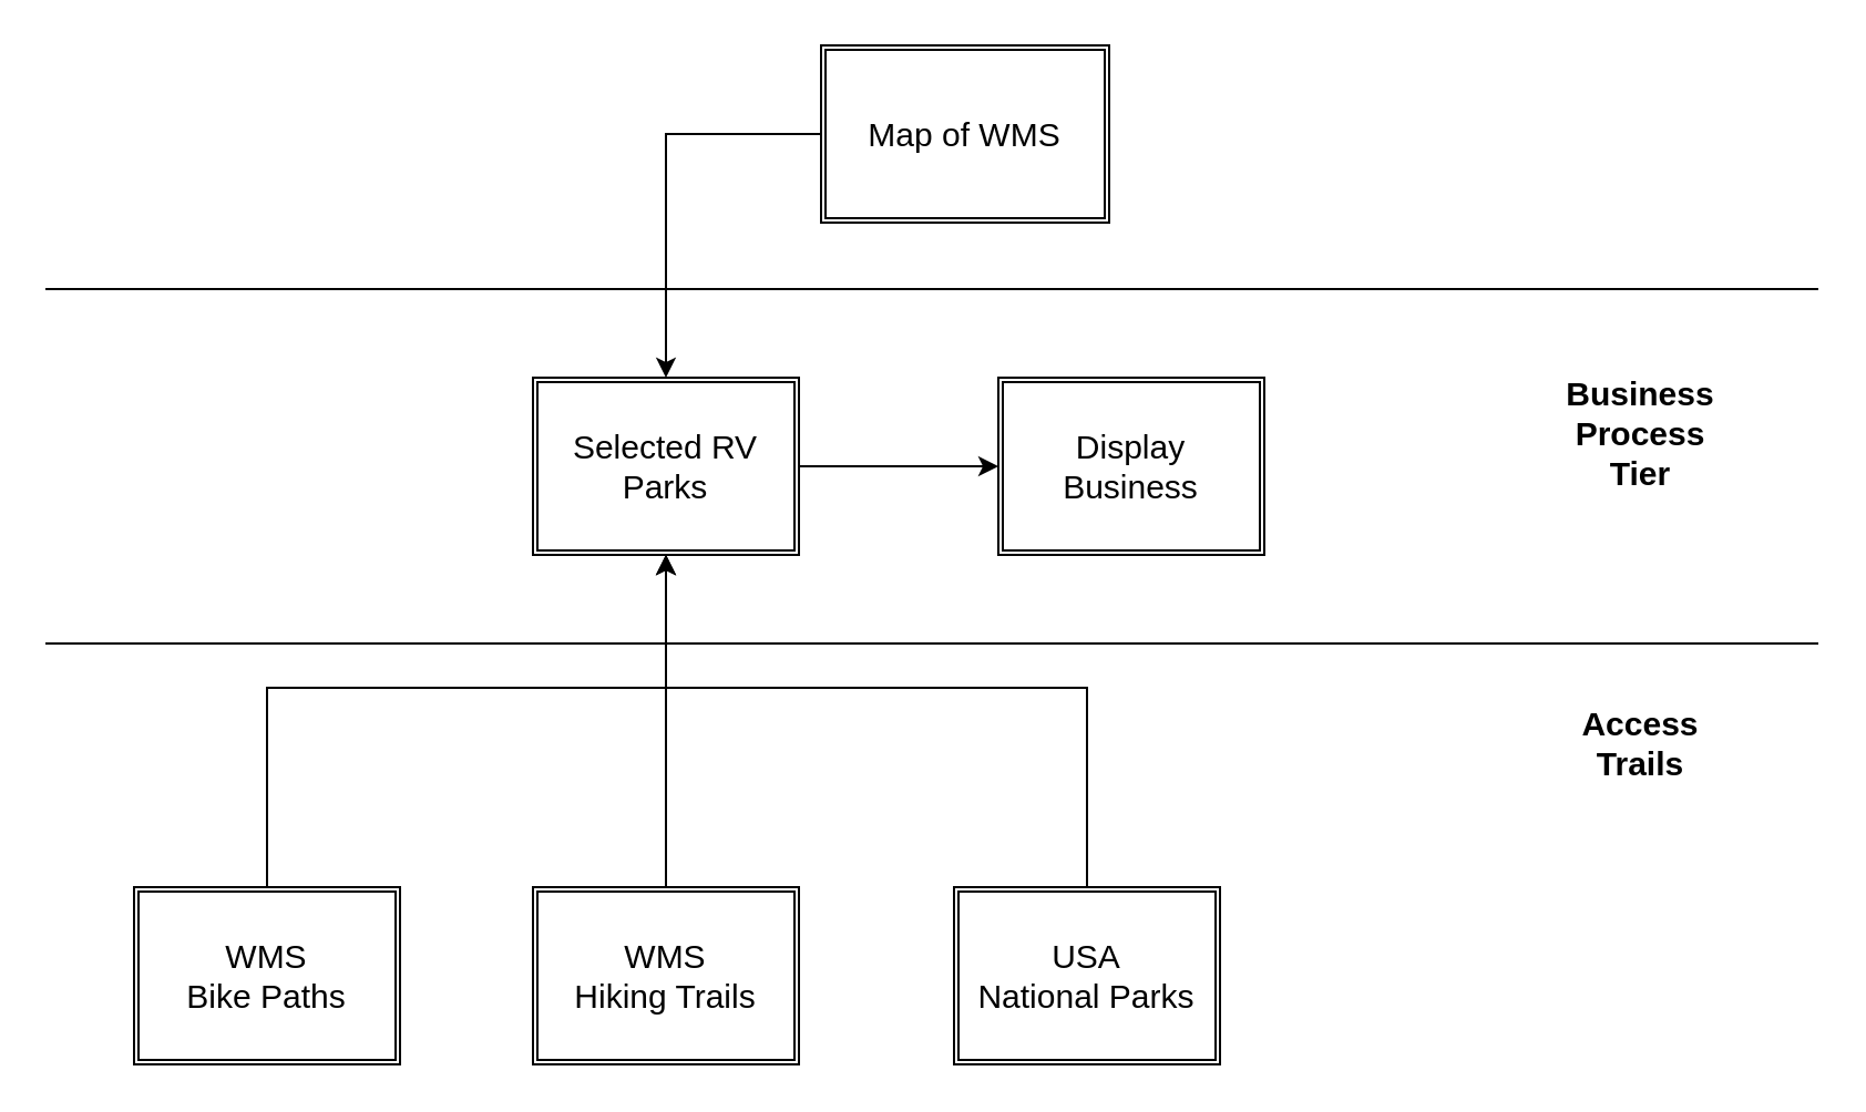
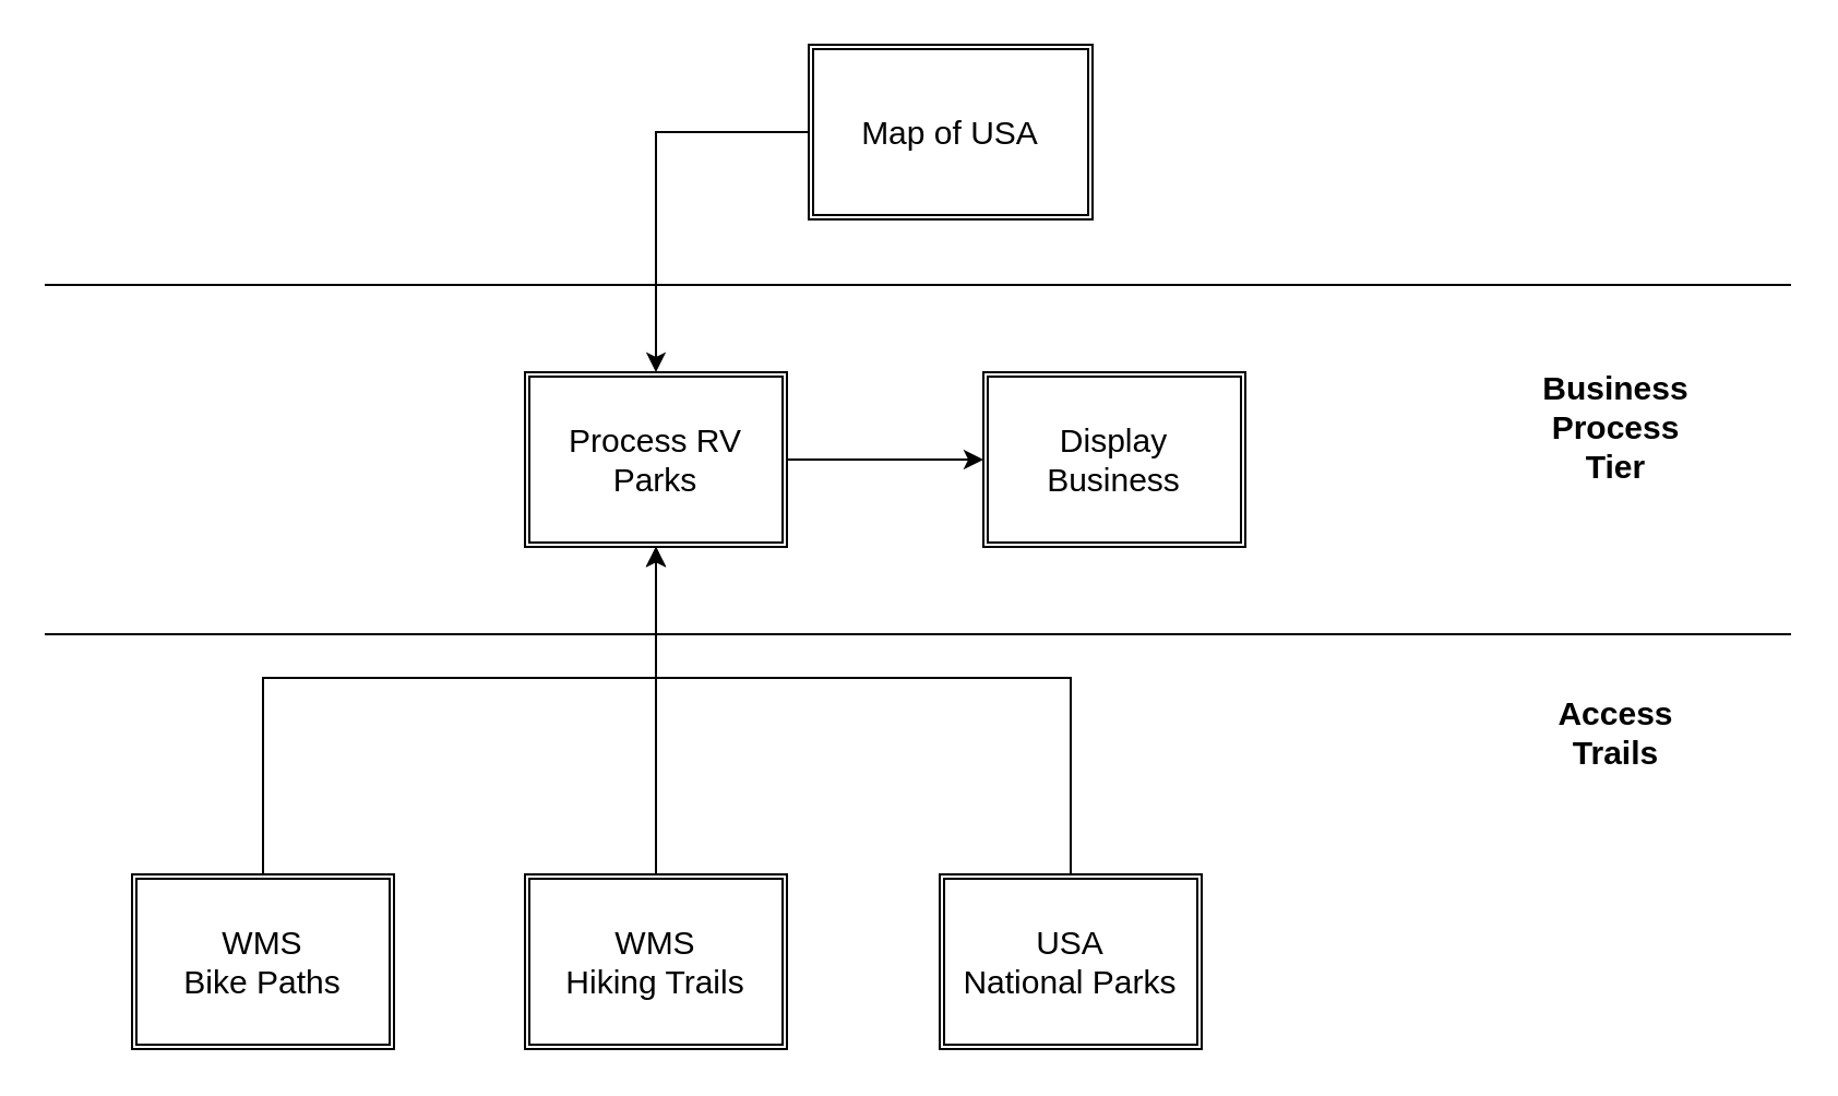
  <mxCell id="0" />
  <mxCell id="1" parent="0" />
  <mxCell id="2" value="" style="endArrow=none;html=1;" edge="1" parent="1"><mxGeometry width="50" height="50" relative="1" as="geometry"><mxPoint x="20" y="130" as="sourcePoint" /><mxPoint x="820" y="130" as="targetPoint" /></mxGeometry></mxCell>
  <mxCell id="3" value="Business Process Tier" style="text;html=1;strokeColor=none;fillColor=none;align=center;verticalAlign=middle;whiteSpace=wrap;rounded=0;fontSize=15;fontStyle=1" vertex="1" parent="1"><mxGeometry x="700" y="170" width="80" height="50" as="geometry" /></mxCell>
  <mxCell id="4" value="Access Trails" style="text;html=1;strokeColor=none;fillColor=none;align=center;verticalAlign=middle;whiteSpace=wrap;rounded=0;fontSize=15;fontStyle=1" vertex="1" parent="1"><mxGeometry x="700" y="310" width="80" height="50" as="geometry" /></mxCell>
  <mxCell id="5" style="edgeStyle=orthogonalEdgeStyle;rounded=0;orthogonalLoop=1;jettySize=auto;html=1;fontSize=15;" edge="1" parent="1" source="6" target="16"><mxGeometry relative="1" as="geometry" /></mxCell>
- <mxCell id="6" value="Selected RV Parks" style="shape=ext;double=1;rounded=0;whiteSpace=wrap;html=1;fontSize=15;" vertex="1" parent="1"><mxGeometry x="240" y="170" width="120" height="80" as="geometry" /></mxCell>
+ <mxCell id="6" value="Process RV Parks" style="shape=ext;double=1;rounded=0;whiteSpace=wrap;html=1;fontSize=15;" vertex="1" parent="1"><mxGeometry x="240" y="170" width="120" height="80" as="geometry" /></mxCell>
  <mxCell id="7" style="edgeStyle=orthogonalEdgeStyle;rounded=0;orthogonalLoop=1;jettySize=auto;html=1;entryX=0.5;entryY=0;entryDx=0;entryDy=0;fontSize=15;" edge="1" parent="1" source="8" target="6"><mxGeometry relative="1" as="geometry" /></mxCell>
- <mxCell id="8" value="Map of WMS" style="shape=ext;double=1;rounded=0;whiteSpace=wrap;html=1;fontSize=15;" vertex="1" parent="1"><mxGeometry x="370" y="20" width="130" height="80" as="geometry" /></mxCell>
+ <mxCell id="8" value="Map of USA" style="shape=ext;double=1;rounded=0;whiteSpace=wrap;html=1;fontSize=15;" vertex="1" parent="1"><mxGeometry x="370" y="20" width="130" height="80" as="geometry" /></mxCell>
  <mxCell id="9" style="edgeStyle=orthogonalEdgeStyle;rounded=0;orthogonalLoop=1;jettySize=auto;html=1;entryX=0.5;entryY=1;entryDx=0;entryDy=0;fontSize=15;" edge="1" parent="1" source="10" target="6"><mxGeometry relative="1" as="geometry"><Array as="points"><mxPoint x="120" y="310" /><mxPoint x="300" y="310" /></Array></mxGeometry></mxCell>
  <mxCell id="10" value="WMS&lt;br&gt;Bike Paths" style="shape=ext;double=1;rounded=0;whiteSpace=wrap;html=1;fontSize=15;" vertex="1" parent="1"><mxGeometry x="60" y="400" width="120" height="80" as="geometry" /></mxCell>
  <mxCell id="11" value="" style="endArrow=none;html=1;" edge="1" parent="1"><mxGeometry width="50" height="50" relative="1" as="geometry"><mxPoint x="20" y="290" as="sourcePoint" /><mxPoint x="820" y="290" as="targetPoint" /></mxGeometry></mxCell>
  <mxCell id="12" style="edgeStyle=orthogonalEdgeStyle;rounded=0;orthogonalLoop=1;jettySize=auto;html=1;entryX=0.5;entryY=1;entryDx=0;entryDy=0;fontSize=15;" edge="1" parent="1" source="13" target="6"><mxGeometry relative="1" as="geometry"><Array as="points"><mxPoint x="300" y="350" /><mxPoint x="300" y="350" /></Array></mxGeometry></mxCell>
  <mxCell id="13" value="WMS&lt;br&gt;Hiking Trails" style="shape=ext;double=1;rounded=0;whiteSpace=wrap;html=1;fontSize=15;" vertex="1" parent="1"><mxGeometry x="240" y="400" width="120" height="80" as="geometry" /></mxCell>
  <mxCell id="14" style="edgeStyle=orthogonalEdgeStyle;rounded=0;orthogonalLoop=1;jettySize=auto;html=1;entryX=0.5;entryY=1;entryDx=0;entryDy=0;fontSize=15;" edge="1" parent="1" source="15" target="6"><mxGeometry relative="1" as="geometry"><Array as="points"><mxPoint x="490" y="310" /><mxPoint x="300" y="310" /></Array></mxGeometry></mxCell>
  <mxCell id="15" value="USA&lt;br&gt;National Parks" style="shape=ext;double=1;rounded=0;whiteSpace=wrap;html=1;fontSize=15;" vertex="1" parent="1"><mxGeometry x="430" y="400" width="120" height="80" as="geometry" /></mxCell>
  <mxCell id="16" value="Display&lt;br&gt;Business" style="shape=ext;double=1;rounded=0;whiteSpace=wrap;html=1;fontSize=15;" vertex="1" parent="1"><mxGeometry x="450" y="170" width="120" height="80" as="geometry" /></mxCell>
